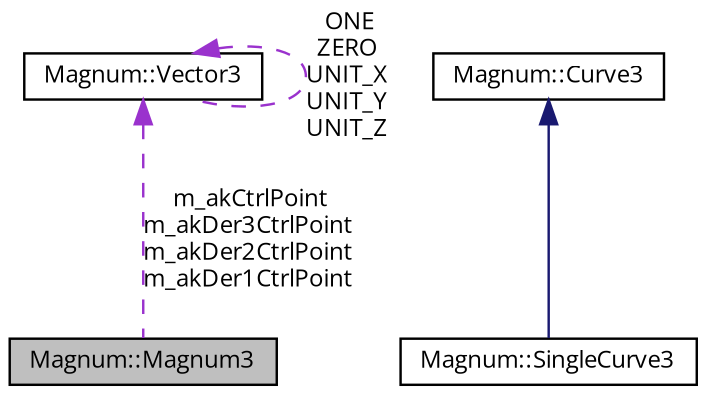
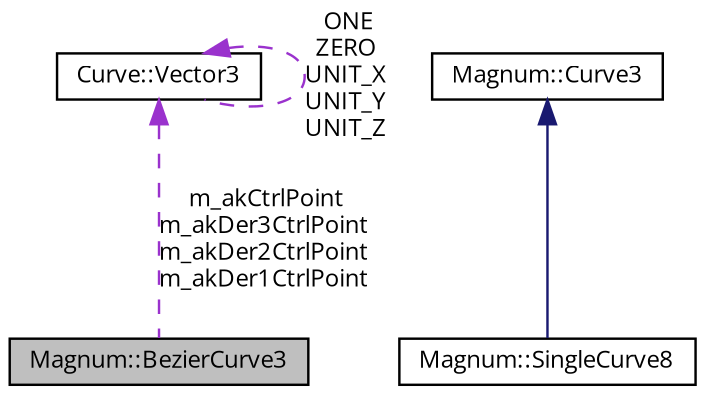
  digraph {
    fontname="Open Sans"
    node [color=black fillcolor=white fontname="Open Sans" fontsize=10 shape=record style=filled]
    edge [color=darkorchid3 dir=back fontname="Open Sans" fontsize=10 labelfontname=Helvetica labelfontsize=10 style=dashed]
-   n1 [fillcolor=grey75 fontcolor=black height=0.2 label="Magnum::Magnum3" width=0.4]
-   n2 [height=0.2 label="Magnum::SingleCurve3" width=0.4]
+   n1 [fillcolor=grey75 fontcolor=black height=0.2 label="Magnum::BezierCurve3" width=0.4]
+   n2 [height=0.2 label="Magnum::SingleCurve8" width=0.4]
    n3 [height=0.2 label="Magnum::Curve3" width=0.4]
-   n4 [height=0.2 label="Magnum::Vector3" width=0.4]
+   n4 [height=0.2 label="Curve::Vector3" width=0.4]
    n3 -> n2 [color=midnightblue style=solid]
    n4 -> n1 [label=" m_akCtrlPoint\nm_akDer3CtrlPoint\nm_akDer2CtrlPoint\nm_akDer1CtrlPoint"]
    n4 -> n4 [label=" ONE\nZERO\nUNIT_X\nUNIT_Y\nUNIT_Z"]
  }
